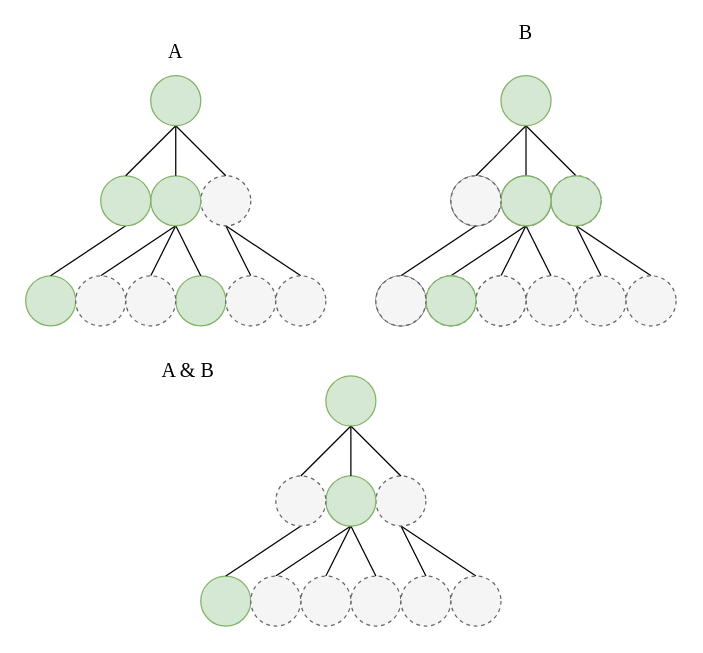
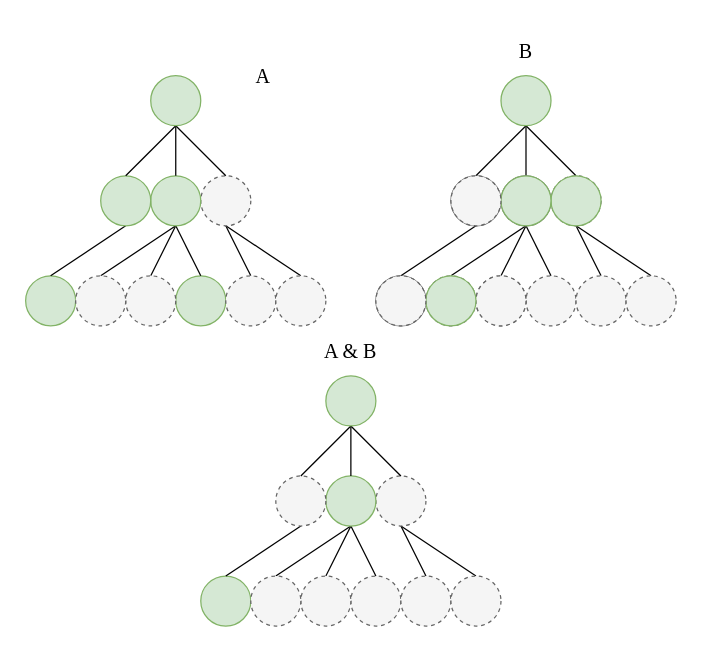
  <mxCell id="0" />
  <mxCell id="1" parent="0" />
  <mxCell id="2" value="" style="ellipse;whiteSpace=wrap;html=1;fillColor=#d5e8d4;strokeColor=#82b366;fontFamily=Lucida Console;" parent="1" vertex="1"><mxGeometry x="140" y="220" width="40" height="40" as="geometry" /></mxCell>
  <mxCell id="3" style="edgeStyle=none;rounded=0;html=1;exitX=0.5;exitY=1;exitDx=0;exitDy=0;entryX=0.5;entryY=0;entryDx=0;entryDy=0;endArrow=none;endFill=0;" parent="1" source="5" target="18" edge="1"><mxGeometry relative="1" as="geometry" /></mxCell>
  <mxCell id="4" style="edgeStyle=none;rounded=0;html=1;exitX=0.5;exitY=1;exitDx=0;exitDy=0;entryX=0.5;entryY=0;entryDx=0;entryDy=0;endArrow=none;endFill=0;" parent="1" source="5" target="19" edge="1"><mxGeometry relative="1" as="geometry" /></mxCell>
  <mxCell id="5" value="" style="ellipse;whiteSpace=wrap;html=1;fillColor=#f5f5f5;fontColor=#333333;strokeColor=#666666;dashed=1;fontFamily=Lucida Console;" parent="1" vertex="1"><mxGeometry x="160" y="140" width="40" height="40" as="geometry" /></mxCell>
  <mxCell id="6" value="" style="ellipse;whiteSpace=wrap;html=1;fillColor=#d5e8d4;strokeColor=#82b366;fontFamily=Lucida Console;" parent="1" vertex="1"><mxGeometry y="220" width="40" height="40" as="geometry" x="20" /></mxCell>
  <mxCell id="7" style="edgeStyle=none;rounded=0;html=1;exitX=0.5;exitY=1;exitDx=0;exitDy=0;entryX=0.5;entryY=0;entryDx=0;entryDy=0;endArrow=none;endFill=0;" parent="1" source="10" target="13" edge="1"><mxGeometry relative="1" as="geometry" /></mxCell>
  <mxCell id="8" style="edgeStyle=none;rounded=0;html=1;exitX=0.5;exitY=1;exitDx=0;exitDy=0;entryX=0.5;entryY=0;entryDx=0;entryDy=0;endArrow=none;endFill=0;" parent="1" source="10" target="2" edge="1"><mxGeometry relative="1" as="geometry" /></mxCell>
  <mxCell id="9" style="edgeStyle=none;rounded=0;html=1;exitX=0.5;exitY=1;exitDx=0;exitDy=0;entryX=0.5;entryY=0;entryDx=0;entryDy=0;endArrow=none;endFill=0;" parent="1" source="10" target="20" edge="1"><mxGeometry relative="1" as="geometry" /></mxCell>
  <mxCell id="10" value="" style="ellipse;whiteSpace=wrap;html=1;fillColor=#d5e8d4;strokeColor=#82b366;fontFamily=Lucida Console;" parent="1" vertex="1"><mxGeometry x="120" y="140" width="40" height="40" as="geometry" /></mxCell>
  <mxCell id="11" style="edgeStyle=none;rounded=0;html=1;exitX=0.5;exitY=1;exitDx=0;exitDy=0;entryX=0.5;entryY=0;entryDx=0;entryDy=0;endArrow=none;endFill=0;" parent="1" source="12" target="6" edge="1"><mxGeometry relative="1" as="geometry" /></mxCell>
  <mxCell id="12" value="" style="ellipse;whiteSpace=wrap;html=1;fillColor=#d5e8d4;strokeColor=#82b366;fontFamily=Lucida Console;" parent="1" vertex="1"><mxGeometry x="80" y="140" width="40" height="40" as="geometry" /></mxCell>
  <mxCell id="13" value="" style="ellipse;whiteSpace=wrap;html=1;fillColor=#f5f5f5;fontColor=#333333;strokeColor=#666666;dashed=1;fontFamily=Lucida Console;" parent="1" vertex="1"><mxGeometry x="100" y="220" width="40" height="40" as="geometry" /></mxCell>
  <mxCell id="14" style="edgeStyle=none;rounded=0;html=1;exitX=0.5;exitY=1;exitDx=0;exitDy=0;entryX=0.5;entryY=0;entryDx=0;entryDy=0;endArrow=none;endFill=0;" parent="1" source="17" target="12" edge="1"><mxGeometry relative="1" as="geometry" /></mxCell>
  <mxCell id="15" style="edgeStyle=none;rounded=0;html=1;exitX=0.5;exitY=1;exitDx=0;exitDy=0;entryX=0.5;entryY=0;entryDx=0;entryDy=0;endArrow=none;endFill=0;" parent="1" source="17" target="10" edge="1"><mxGeometry relative="1" as="geometry" /></mxCell>
  <mxCell id="16" style="edgeStyle=none;rounded=0;html=1;exitX=0.5;exitY=1;exitDx=0;exitDy=0;entryX=0.5;entryY=0;entryDx=0;entryDy=0;endArrow=none;endFill=0;" parent="1" source="17" target="5" edge="1"><mxGeometry relative="1" as="geometry" /></mxCell>
  <mxCell id="17" value="" style="ellipse;whiteSpace=wrap;html=1;fillColor=#d5e8d4;strokeColor=#82b366;fontFamily=Lucida Console;" parent="1" vertex="1"><mxGeometry x="120" y="60" width="40" height="40" as="geometry" /></mxCell>
  <mxCell id="18" value="" style="ellipse;whiteSpace=wrap;html=1;fillColor=#f5f5f5;fontColor=#333333;strokeColor=#666666;dashed=1;fontFamily=Lucida Console;" parent="1" vertex="1"><mxGeometry x="180" y="220" width="40" height="40" as="geometry" /></mxCell>
  <mxCell id="19" value="" style="ellipse;whiteSpace=wrap;html=1;fillColor=#f5f5f5;fontColor=#333333;strokeColor=#666666;dashed=1;fontFamily=Lucida Console;" parent="1" vertex="1"><mxGeometry x="220" y="220" width="40" height="40" as="geometry" /></mxCell>
  <mxCell id="20" value="" style="ellipse;whiteSpace=wrap;html=1;fillColor=#f5f5f5;fontColor=#333333;strokeColor=#666666;dashed=1;fontFamily=Lucida Console;" parent="1" vertex="1"><mxGeometry x="60" y="220" width="40" height="40" as="geometry" /></mxCell>
  <mxCell id="21" value="" style="ellipse;whiteSpace=wrap;html=1;fillColor=#f5f5f5;strokeColor=#666666;fontFamily=Lucida Console;fontColor=#333333;dashed=1;" parent="1" vertex="1"><mxGeometry x="420" y="220" width="40" height="40" as="geometry" /></mxCell>
  <mxCell id="22" style="edgeStyle=none;rounded=0;html=1;exitX=0.5;exitY=1;exitDx=0;exitDy=0;entryX=0.5;entryY=0;entryDx=0;entryDy=0;endArrow=none;endFill=0;" parent="1" source="24" target="37" edge="1"><mxGeometry relative="1" as="geometry" /></mxCell>
  <mxCell id="23" style="edgeStyle=none;rounded=0;html=1;exitX=0.5;exitY=1;exitDx=0;exitDy=0;entryX=0.5;entryY=0;entryDx=0;entryDy=0;endArrow=none;endFill=0;" parent="1" source="24" target="38" edge="1"><mxGeometry relative="1" as="geometry" /></mxCell>
  <mxCell id="24" value="" style="ellipse;whiteSpace=wrap;html=1;fillColor=#f5f5f5;fontColor=#333333;strokeColor=#666666;dashed=1;fontFamily=Lucida Console;" parent="1" vertex="1"><mxGeometry x="440" y="140" width="40" height="40" as="geometry" /></mxCell>
  <mxCell id="25" value="" style="ellipse;whiteSpace=wrap;html=1;fillColor=#f5f5f5;strokeColor=#666666;fontFamily=Lucida Console;fontColor=#333333;" parent="1" vertex="1"><mxGeometry x="300" y="220" width="40" height="40" as="geometry" /></mxCell>
  <mxCell id="26" style="edgeStyle=none;rounded=0;html=1;exitX=0.5;exitY=1;exitDx=0;exitDy=0;entryX=0.5;entryY=0;entryDx=0;entryDy=0;endArrow=none;endFill=0;" parent="1" source="29" target="32" edge="1"><mxGeometry relative="1" as="geometry" /></mxCell>
  <mxCell id="27" style="edgeStyle=none;rounded=0;html=1;exitX=0.5;exitY=1;exitDx=0;exitDy=0;entryX=0.5;entryY=0;entryDx=0;entryDy=0;endArrow=none;endFill=0;" parent="1" source="29" target="21" edge="1"><mxGeometry relative="1" as="geometry" /></mxCell>
  <mxCell id="28" style="edgeStyle=none;rounded=0;html=1;exitX=0.5;exitY=1;exitDx=0;exitDy=0;entryX=0.5;entryY=0;entryDx=0;entryDy=0;endArrow=none;endFill=0;" parent="1" source="29" target="39" edge="1"><mxGeometry relative="1" as="geometry" /></mxCell>
  <mxCell id="29" value="" style="ellipse;whiteSpace=wrap;html=1;fillColor=#f5f5f5;strokeColor=#666666;fontFamily=Lucida Console;fontColor=#333333;" parent="1" vertex="1"><mxGeometry x="400" y="140" width="40" height="40" as="geometry" /></mxCell>
  <mxCell id="30" style="edgeStyle=none;rounded=0;html=1;exitX=0.5;exitY=1;exitDx=0;exitDy=0;entryX=0.5;entryY=0;entryDx=0;entryDy=0;endArrow=none;endFill=0;" parent="1" source="31" target="25" edge="1"><mxGeometry relative="1" as="geometry" /></mxCell>
  <mxCell id="31" value="" style="ellipse;whiteSpace=wrap;html=1;fillColor=#f5f5f5;strokeColor=#666666;fontFamily=Lucida Console;fontColor=#333333;" parent="1" vertex="1"><mxGeometry x="360" y="140" width="40" height="40" as="geometry" /></mxCell>
  <mxCell id="32" value="" style="ellipse;whiteSpace=wrap;html=1;fillColor=#f5f5f5;fontColor=#333333;strokeColor=#666666;dashed=1;fontFamily=Lucida Console;" parent="1" vertex="1"><mxGeometry x="380" y="220" width="40" height="40" as="geometry" /></mxCell>
  <mxCell id="33" style="edgeStyle=none;rounded=0;html=1;exitX=0.5;exitY=1;exitDx=0;exitDy=0;entryX=0.5;entryY=0;entryDx=0;entryDy=0;endArrow=none;endFill=0;" parent="1" source="36" target="31" edge="1"><mxGeometry relative="1" as="geometry" /></mxCell>
  <mxCell id="34" style="edgeStyle=none;rounded=0;html=1;exitX=0.5;exitY=1;exitDx=0;exitDy=0;entryX=0.5;entryY=0;entryDx=0;entryDy=0;endArrow=none;endFill=0;" parent="1" source="36" target="29" edge="1"><mxGeometry relative="1" as="geometry" /></mxCell>
  <mxCell id="35" style="edgeStyle=none;rounded=0;html=1;exitX=0.5;exitY=1;exitDx=0;exitDy=0;entryX=0.5;entryY=0;entryDx=0;entryDy=0;endArrow=none;endFill=0;" parent="1" source="36" target="24" edge="1"><mxGeometry relative="1" as="geometry" /></mxCell>
  <mxCell id="36" value="" style="ellipse;whiteSpace=wrap;html=1;fillColor=#d5e8d4;strokeColor=#82b366;fontFamily=Lucida Console;" parent="1" vertex="1"><mxGeometry x="400" y="60" width="40" height="40" as="geometry" /></mxCell>
  <mxCell id="37" value="" style="ellipse;whiteSpace=wrap;html=1;fillColor=#f5f5f5;fontColor=#333333;strokeColor=#666666;dashed=1;fontFamily=Lucida Console;" parent="1" vertex="1"><mxGeometry x="460" y="220" width="40" height="40" as="geometry" /></mxCell>
  <mxCell id="38" value="" style="ellipse;whiteSpace=wrap;html=1;fillColor=#f5f5f5;fontColor=#333333;strokeColor=#666666;dashed=1;fontFamily=Lucida Console;" parent="1" vertex="1"><mxGeometry x="500" y="220" width="40" height="40" as="geometry" /></mxCell>
  <mxCell id="39" value="" style="ellipse;whiteSpace=wrap;html=1;fillColor=#f5f5f5;fontColor=#333333;strokeColor=#666666;dashed=1;fontFamily=Lucida Console;" parent="1" vertex="1"><mxGeometry x="340" y="220" width="40" height="40" as="geometry" /></mxCell>
  <mxCell id="40" value="" style="ellipse;whiteSpace=wrap;html=1;fillColor=#f5f5f5;strokeColor=#666666;fontFamily=Lucida Console;dashed=1;fontColor=#333333;" parent="1" vertex="1"><mxGeometry x="280" y="460" width="40" height="40" as="geometry" /></mxCell>
  <mxCell id="41" style="edgeStyle=none;rounded=0;html=1;exitX=0.5;exitY=1;exitDx=0;exitDy=0;entryX=0.5;entryY=0;entryDx=0;entryDy=0;endArrow=none;endFill=0;" parent="1" source="43" target="56" edge="1"><mxGeometry relative="1" as="geometry" /></mxCell>
  <mxCell id="42" style="edgeStyle=none;rounded=0;html=1;exitX=0.5;exitY=1;exitDx=0;exitDy=0;entryX=0.5;entryY=0;entryDx=0;entryDy=0;endArrow=none;endFill=0;" parent="1" source="43" target="57" edge="1"><mxGeometry relative="1" as="geometry" /></mxCell>
  <mxCell id="43" value="" style="ellipse;whiteSpace=wrap;html=1;fillColor=#f5f5f5;strokeColor=#666666;fontFamily=Lucida Console;dashed=1;fontColor=#333333;" parent="1" vertex="1"><mxGeometry x="300" y="380" width="40" height="40" as="geometry" /></mxCell>
  <mxCell id="44" value="" style="ellipse;whiteSpace=wrap;html=1;fillColor=#d5e8d4;strokeColor=#82b366;fontFamily=Lucida Console;" parent="1" vertex="1"><mxGeometry x="160" y="460" width="40" height="40" as="geometry" /></mxCell>
  <mxCell id="45" style="edgeStyle=none;rounded=0;html=1;exitX=0.5;exitY=1;exitDx=0;exitDy=0;entryX=0.5;entryY=0;entryDx=0;entryDy=0;endArrow=none;endFill=0;" parent="1" source="48" target="51" edge="1"><mxGeometry relative="1" as="geometry" /></mxCell>
  <mxCell id="46" style="edgeStyle=none;rounded=0;html=1;exitX=0.5;exitY=1;exitDx=0;exitDy=0;entryX=0.5;entryY=0;entryDx=0;entryDy=0;endArrow=none;endFill=0;" parent="1" source="48" target="40" edge="1"><mxGeometry relative="1" as="geometry" /></mxCell>
  <mxCell id="47" style="edgeStyle=none;rounded=0;html=1;exitX=0.5;exitY=1;exitDx=0;exitDy=0;entryX=0.5;entryY=0;entryDx=0;entryDy=0;endArrow=none;endFill=0;" parent="1" source="48" target="58" edge="1"><mxGeometry relative="1" as="geometry" /></mxCell>
  <mxCell id="48" value="" style="ellipse;whiteSpace=wrap;html=1;fillColor=#d5e8d4;strokeColor=#82b366;fontFamily=Lucida Console;" parent="1" vertex="1"><mxGeometry x="260" y="380" width="40" height="40" as="geometry" /></mxCell>
  <mxCell id="49" style="edgeStyle=none;rounded=0;html=1;exitX=0.5;exitY=1;exitDx=0;exitDy=0;entryX=0.5;entryY=0;entryDx=0;entryDy=0;endArrow=none;endFill=0;" parent="1" source="50" target="44" edge="1"><mxGeometry relative="1" as="geometry" /></mxCell>
  <mxCell id="50" value="" style="ellipse;whiteSpace=wrap;html=1;fillColor=#f5f5f5;strokeColor=#666666;fontFamily=Lucida Console;dashed=1;fontColor=#333333;" parent="1" vertex="1"><mxGeometry x="220" y="380" width="40" height="40" as="geometry" /></mxCell>
  <mxCell id="51" value="" style="ellipse;whiteSpace=wrap;html=1;fillColor=#f5f5f5;strokeColor=#666666;fontFamily=Lucida Console;dashed=1;fontColor=#333333;" parent="1" vertex="1"><mxGeometry x="240" y="460" width="40" height="40" as="geometry" /></mxCell>
  <mxCell id="52" style="edgeStyle=none;rounded=0;html=1;exitX=0.5;exitY=1;exitDx=0;exitDy=0;entryX=0.5;entryY=0;entryDx=0;entryDy=0;endArrow=none;endFill=0;" parent="1" source="55" target="50" edge="1"><mxGeometry relative="1" as="geometry" /></mxCell>
  <mxCell id="53" style="edgeStyle=none;rounded=0;html=1;exitX=0.5;exitY=1;exitDx=0;exitDy=0;entryX=0.5;entryY=0;entryDx=0;entryDy=0;endArrow=none;endFill=0;" parent="1" source="55" target="48" edge="1"><mxGeometry relative="1" as="geometry" /></mxCell>
  <mxCell id="54" style="edgeStyle=none;rounded=0;html=1;exitX=0.5;exitY=1;exitDx=0;exitDy=0;entryX=0.5;entryY=0;entryDx=0;entryDy=0;endArrow=none;endFill=0;" parent="1" source="55" target="43" edge="1"><mxGeometry relative="1" as="geometry" /></mxCell>
  <mxCell id="55" value="" style="ellipse;whiteSpace=wrap;html=1;fillColor=#d5e8d4;strokeColor=#82b366;fontFamily=Lucida Console;" parent="1" vertex="1"><mxGeometry x="260" y="300" width="40" height="40" as="geometry" /></mxCell>
  <mxCell id="56" value="" style="ellipse;whiteSpace=wrap;html=1;fillColor=#f5f5f5;fontColor=#333333;strokeColor=#666666;dashed=1;fontFamily=Lucida Console;" parent="1" vertex="1"><mxGeometry x="320" y="460" width="40" height="40" as="geometry" /></mxCell>
  <mxCell id="57" value="" style="ellipse;whiteSpace=wrap;html=1;fillColor=#f5f5f5;fontColor=#333333;strokeColor=#666666;dashed=1;fontFamily=Lucida Console;" parent="1" vertex="1"><mxGeometry x="360" y="460" width="40" height="40" as="geometry" /></mxCell>
  <mxCell id="58" value="" style="ellipse;whiteSpace=wrap;html=1;fillColor=#f5f5f5;strokeColor=#666666;fontFamily=Lucida Console;dashed=1;fontColor=#333333;" parent="1" vertex="1"><mxGeometry x="200" y="460" width="40" height="40" as="geometry" /></mxCell>
  <mxCell id="59" value="" style="ellipse;whiteSpace=wrap;html=1;fillColor=#d5e8d4;strokeColor=#82b366;fontFamily=Lucida Console;" parent="1" vertex="1"><mxGeometry x="440" y="140" width="40" height="40" as="geometry" /></mxCell>
  <mxCell id="60" value="" style="ellipse;whiteSpace=wrap;html=1;fillColor=#d5e8d4;strokeColor=#82b366;fontFamily=Lucida Console;" parent="1" vertex="1"><mxGeometry x="400" y="140" width="40" height="40" as="geometry" /></mxCell>
  <mxCell id="61" value="" style="ellipse;whiteSpace=wrap;html=1;fillColor=#f5f5f5;strokeColor=#666666;fontFamily=Lucida Console;dashed=1;fontColor=#333333;" parent="1" vertex="1"><mxGeometry x="380" y="220" width="40" height="40" as="geometry" /></mxCell>
  <mxCell id="62" value="" style="ellipse;whiteSpace=wrap;html=1;fillColor=#d5e8d4;strokeColor=#82b366;fontFamily=Lucida Console;" parent="1" vertex="1"><mxGeometry x="340" y="220" width="40" height="40" as="geometry" /></mxCell>
  <mxCell id="63" value="" style="ellipse;whiteSpace=wrap;html=1;fillColor=#f5f5f5;strokeColor=#666666;fontFamily=Lucida Console;fontColor=#333333;dashed=1;" parent="1" vertex="1"><mxGeometry x="300" y="220" width="40" height="40" as="geometry" /></mxCell>
  <mxCell id="64" value="" style="ellipse;whiteSpace=wrap;html=1;fillColor=#f5f5f5;strokeColor=#666666;fontFamily=Lucida Console;fontColor=#333333;dashed=1;" parent="1" vertex="1"><mxGeometry x="360" y="140" width="40" height="40" as="geometry" /></mxCell>
- <mxCell id="65" value="A &amp;amp; B" style="rounded=0;whiteSpace=wrap;html=1;dashed=1;fontFamily=Lucida Console;strokeColor=none;fillColor=none;fontSize=16;" parent="1" vertex="1"><mxGeometry x="90" y="275" width="120" height="40" as="geometry" /></mxCell>
- <mxCell id="66" value="A" style="rounded=0;whiteSpace=wrap;html=1;dashed=1;fontFamily=Lucida Console;strokeColor=none;fillColor=none;fontSize=16;" parent="1" vertex="1"><mxGeometry x="100" width="80" height="40" as="geometry" y="20" /></mxCell>
- <mxCell id="67" value="B" style="rounded=0;whiteSpace=wrap;html=1;dashed=1;fontFamily=Lucida Console;strokeColor=none;fillColor=none;fontSize=16;" parent="1" vertex="1"><mxGeometry x="380" y="5" width="80" height="40" as="geometry" /></mxCell>
+ <mxCell id="65" value="A &amp;amp; B" style="rounded=0;whiteSpace=wrap;html=1;dashed=1;fontFamily=Lucida Console;strokeColor=none;fillColor=none;fontSize=16;" parent="1" vertex="1"><mxGeometry x="220" y="260" width="120" height="40" as="geometry" /></mxCell>
+ <mxCell id="66" value="A" style="rounded=0;whiteSpace=wrap;html=1;dashed=1;fontFamily=Lucida Console;strokeColor=none;fillColor=none;fontSize=16;" parent="1" vertex="1"><mxGeometry x="170" y="40" width="80" height="40" as="geometry" /></mxCell>
+ <mxCell id="67" value="B" style="rounded=0;whiteSpace=wrap;html=1;dashed=1;fontFamily=Lucida Console;strokeColor=none;fillColor=none;fontSize=16;" parent="1" vertex="1"><mxGeometry x="380" width="80" height="40" as="geometry" y="20" /></mxCell>
